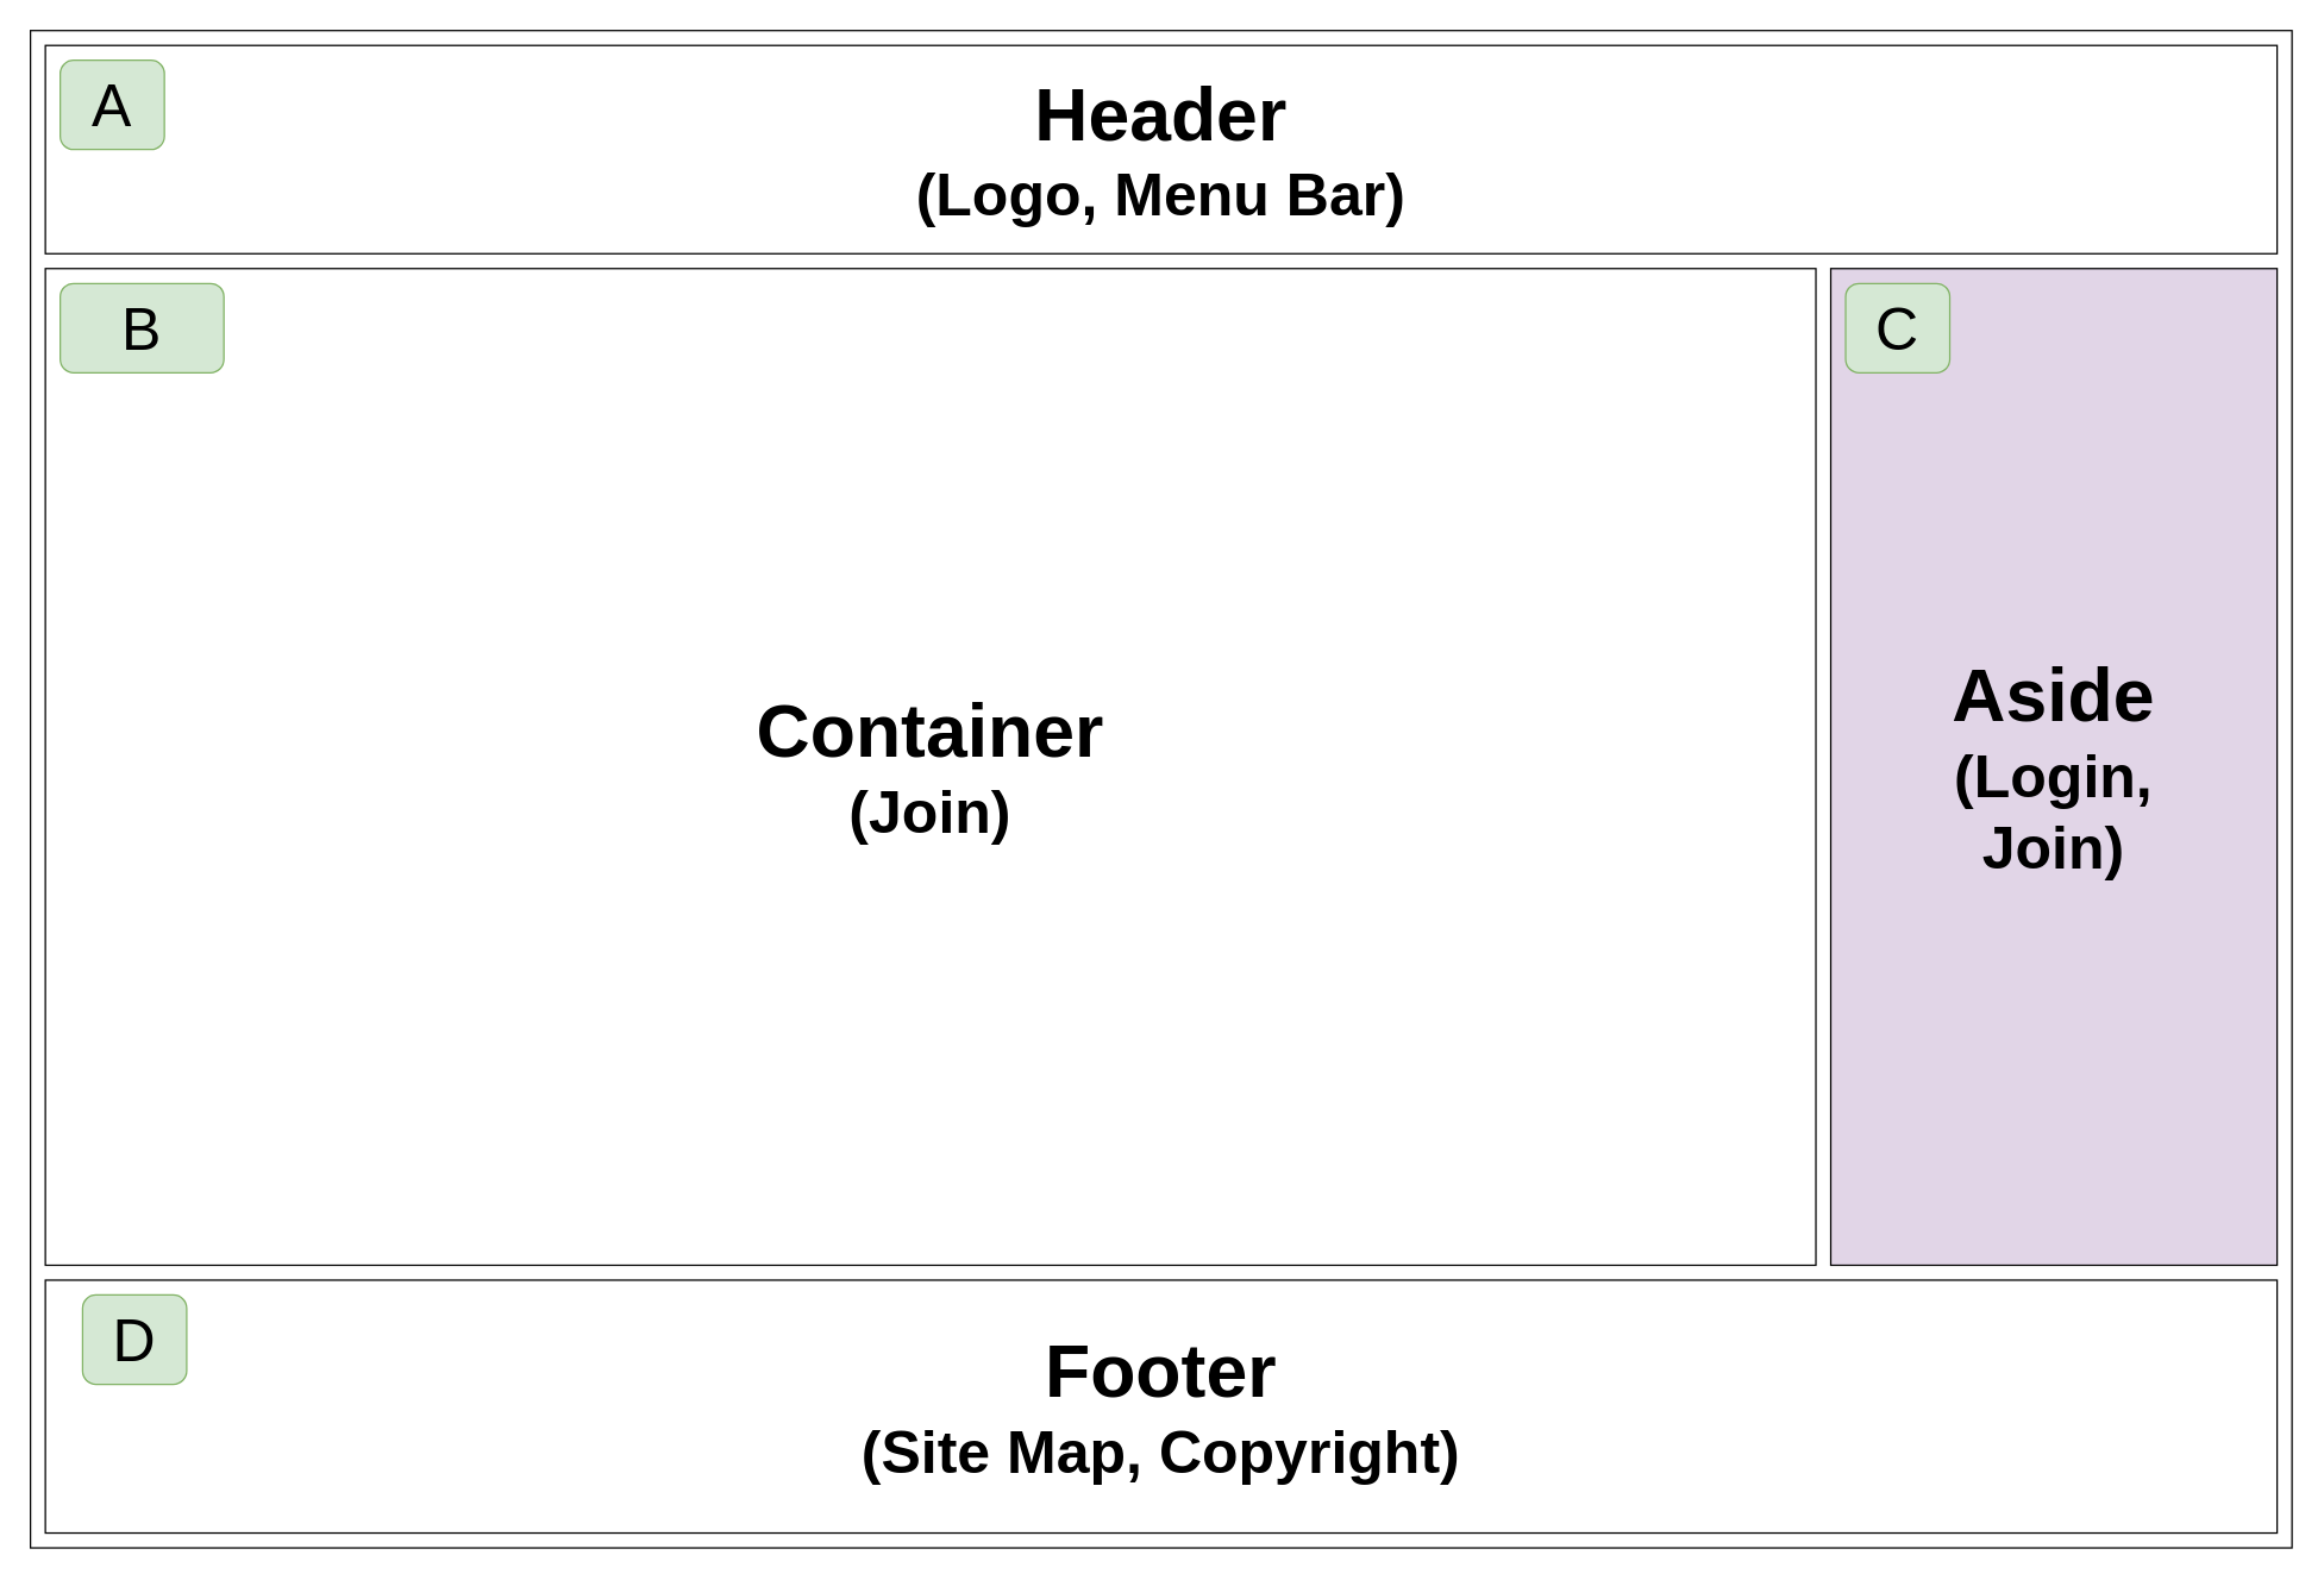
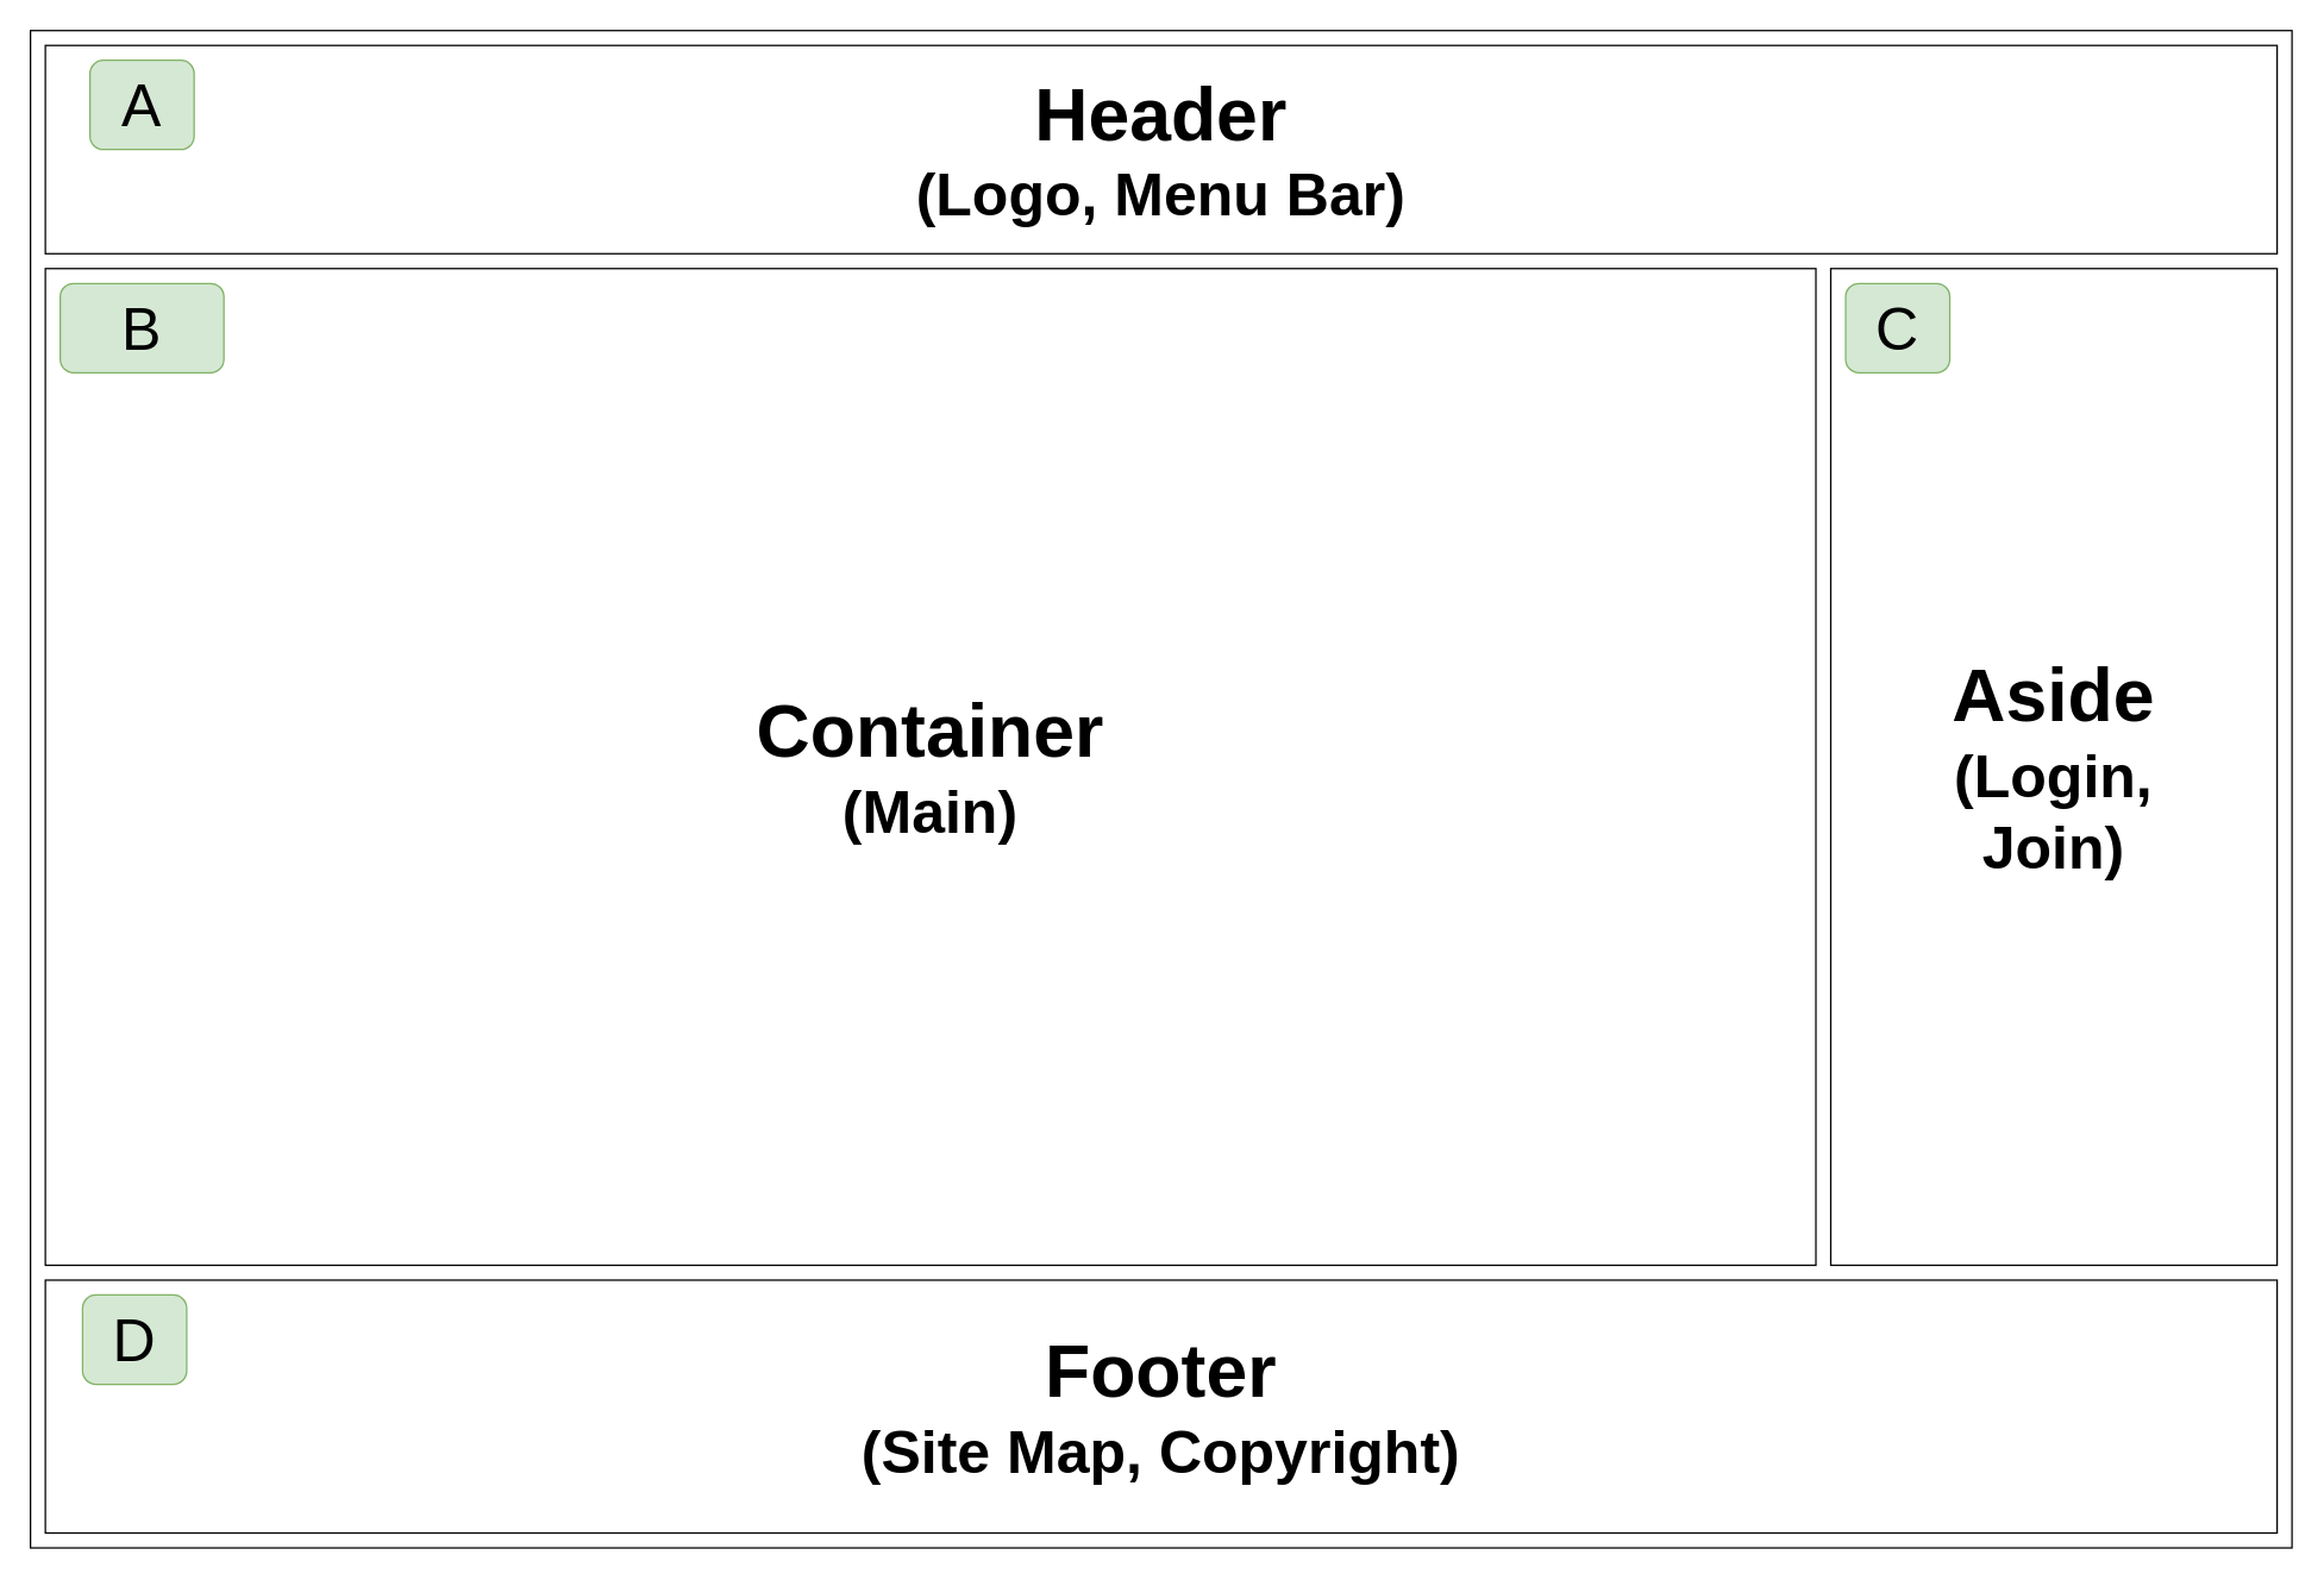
  <mxCell id="0" />
  <mxCell id="1" parent="0" />
  <mxCell id="2" value="" style="rounded=0;whiteSpace=wrap;html=1;" vertex="1" parent="1"><mxGeometry x="20" y="20" width="1520" height="1020" as="geometry" /></mxCell>
  <mxCell id="3" value="&lt;font size=&quot;1&quot;&gt;&lt;b style=&quot;font-size: 40px&quot;&gt;&lt;span style=&quot;font-size: 50px&quot;&gt;Header&lt;/span&gt;&lt;br&gt;(Logo, Menu Bar)&lt;br&gt;&lt;/b&gt;&lt;/font&gt;" style="rounded=0;whiteSpace=wrap;html=1;" vertex="1" parent="1"><mxGeometry x="30" y="30" width="1500" height="140" as="geometry" /></mxCell>
- <mxCell id="4" value="&lt;b style=&quot;font-size: 40px&quot;&gt;&lt;span style=&quot;font-size: 50px&quot;&gt;Container&lt;/span&gt;&lt;br&gt;(Join)&lt;/b&gt;" style="rounded=0;whiteSpace=wrap;html=1;" vertex="1" parent="1"><mxGeometry x="30" y="180" width="1190" height="670" as="geometry" /></mxCell>
- <mxCell id="5" value="&lt;b&gt;&lt;span style=&quot;font-size: 50px&quot;&gt;Aside&lt;/span&gt;&lt;br&gt;&lt;span style=&quot;font-size: 40px&quot;&gt;(Login,&lt;br&gt;Join)&lt;/span&gt;&lt;/b&gt;" style="rounded=0;whiteSpace=wrap;html=1;direction=west;fillColor=#e1d5e7;" vertex="1" parent="1"><mxGeometry x="1230" y="180" width="300" height="670" as="geometry" /></mxCell>
+ <mxCell id="4" value="&lt;b style=&quot;font-size: 40px&quot;&gt;&lt;span style=&quot;font-size: 50px&quot;&gt;Container&lt;/span&gt;&lt;br&gt;(Main)&lt;/b&gt;" style="rounded=0;whiteSpace=wrap;html=1;" vertex="1" parent="1"><mxGeometry x="30" y="180" width="1190" height="670" as="geometry" /></mxCell>
+ <mxCell id="5" value="&lt;b&gt;&lt;span style=&quot;font-size: 50px&quot;&gt;Aside&lt;/span&gt;&lt;br&gt;&lt;span style=&quot;font-size: 40px&quot;&gt;(Login,&lt;br&gt;Join)&lt;/span&gt;&lt;/b&gt;" style="rounded=0;whiteSpace=wrap;html=1;direction=west;" vertex="1" parent="1"><mxGeometry x="1230" y="180" width="300" height="670" as="geometry" /></mxCell>
  <mxCell id="6" value="&lt;b style=&quot;font-size: 40px&quot;&gt;&lt;span style=&quot;font-size: 50px&quot;&gt;Footer&lt;/span&gt;&lt;br&gt;(Site Map, Copyright)&lt;/b&gt;" style="rounded=0;whiteSpace=wrap;html=1;" vertex="1" parent="1"><mxGeometry x="30" y="860" width="1500" height="170" as="geometry" /></mxCell>
- <mxCell id="7" value="A" style="rounded=1;whiteSpace=wrap;html=1;fontSize=40;fillColor=#d5e8d4;strokeColor=#82b366;" vertex="1" parent="1"><mxGeometry x="40" y="40" width="70" height="60" as="geometry" /></mxCell>
+ <mxCell id="7" value="A" style="rounded=1;whiteSpace=wrap;html=1;fontSize=40;fillColor=#d5e8d4;strokeColor=#82b366;" vertex="1" parent="1"><mxGeometry x="60" y="40" width="70" height="60" as="geometry" /></mxCell>
  <mxCell id="8" value="B" style="rounded=1;whiteSpace=wrap;html=1;fontSize=40;fillColor=#d5e8d4;strokeColor=#82b366;" vertex="1" parent="1"><mxGeometry x="40" y="190" width="110" height="60" as="geometry" /></mxCell>
  <mxCell id="9" value="C&lt;span style=&quot;color: rgba(0 , 0 , 0 , 0) ; font-family: monospace ; font-size: 0px&quot;&gt;%3CmxGraphModel%3E%3Croot%3E%3CmxCell%20id%3D%220%22%2F%3E%3CmxCell%20id%3D%221%22%20parent%3D%220%22%2F%3E%3CmxCell%20id%3D%222%22%20value%3D%22A%22%20style%3D%22rounded%3D1%3BwhiteSpace%3Dwrap%3Bhtml%3D1%3BfontSize%3D40%3BfillColor%3D%23d5e8d4%3BstrokeColor%3D%2382b366%3B%22%20vertex%3D%221%22%20parent%3D%221%22%3E%3CmxGeometry%20x%3D%22-750%22%20y%3D%2280%22%20width%3D%2270%22%20height%3D%2260%22%20as%3D%22geometry%22%2F%3E%3C%2FmxCell%3E%3C%2Froot%3E%3C%2FmxGraphModel%3E&lt;/span&gt;" style="rounded=1;whiteSpace=wrap;html=1;fontSize=40;fillColor=#d5e8d4;strokeColor=#82b366;" vertex="1" parent="1"><mxGeometry x="1240" y="190" width="70" height="60" as="geometry" /></mxCell>
  <mxCell id="10" value="D" style="rounded=1;whiteSpace=wrap;html=1;fontSize=40;fillColor=#d5e8d4;strokeColor=#82b366;" vertex="1" parent="1"><mxGeometry x="55" y="870" width="70" height="60" as="geometry" /></mxCell>
